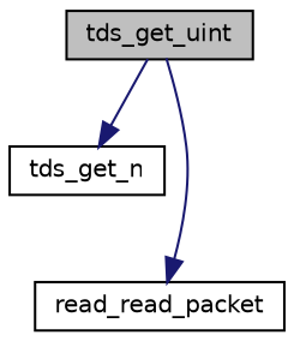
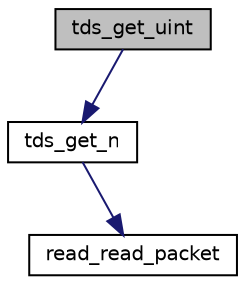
  digraph {
    rankdir=TB
    node [color=black fillcolor=white fontname=Helvetica fontsize=10 shape=record style=filled]
    edge [color=midnightblue fontname=Helvetica fontsize=10 labelfontname=Helvetica labelfontsize=10 style=solid]
    n1 [fillcolor=grey75 fontcolor=black height=0.2 label=tds_get_uint width=0.4]
    n2 [height=0.2 label=tds_get_n width=0.4]
    n3 [height=0.2 label=read_read_packet width=0.4]
    n1 -> n2
-   n1 -> n3
+   n2 -> n3
  }
